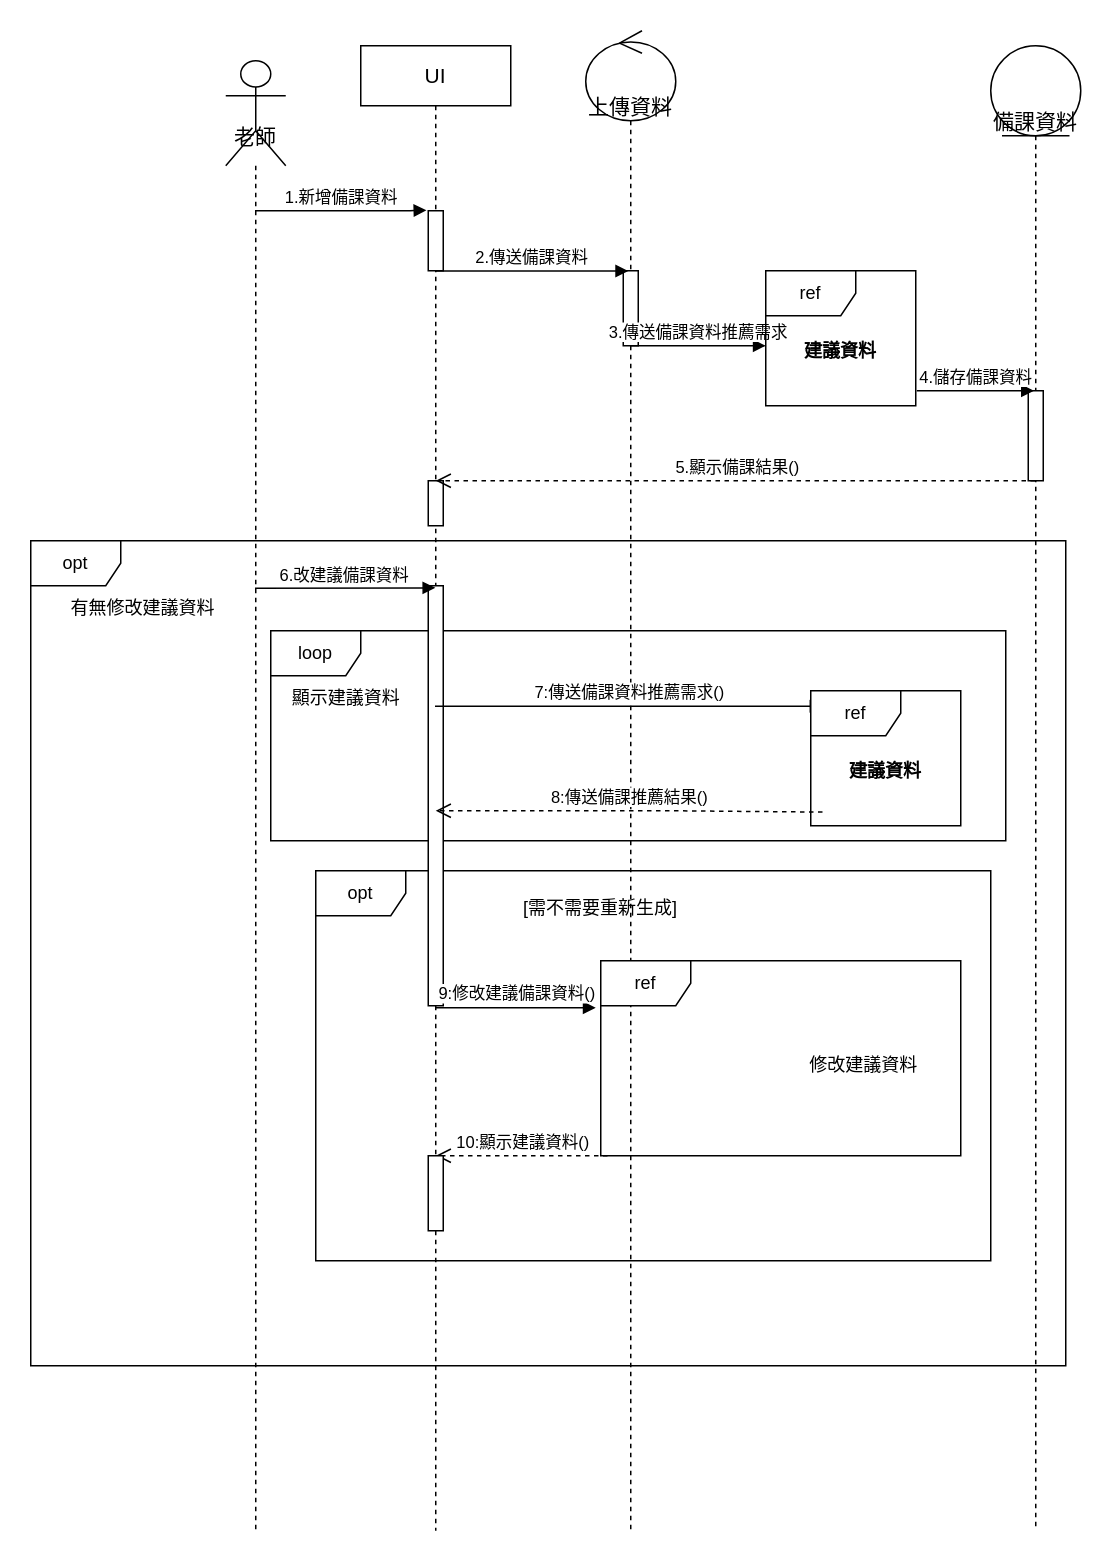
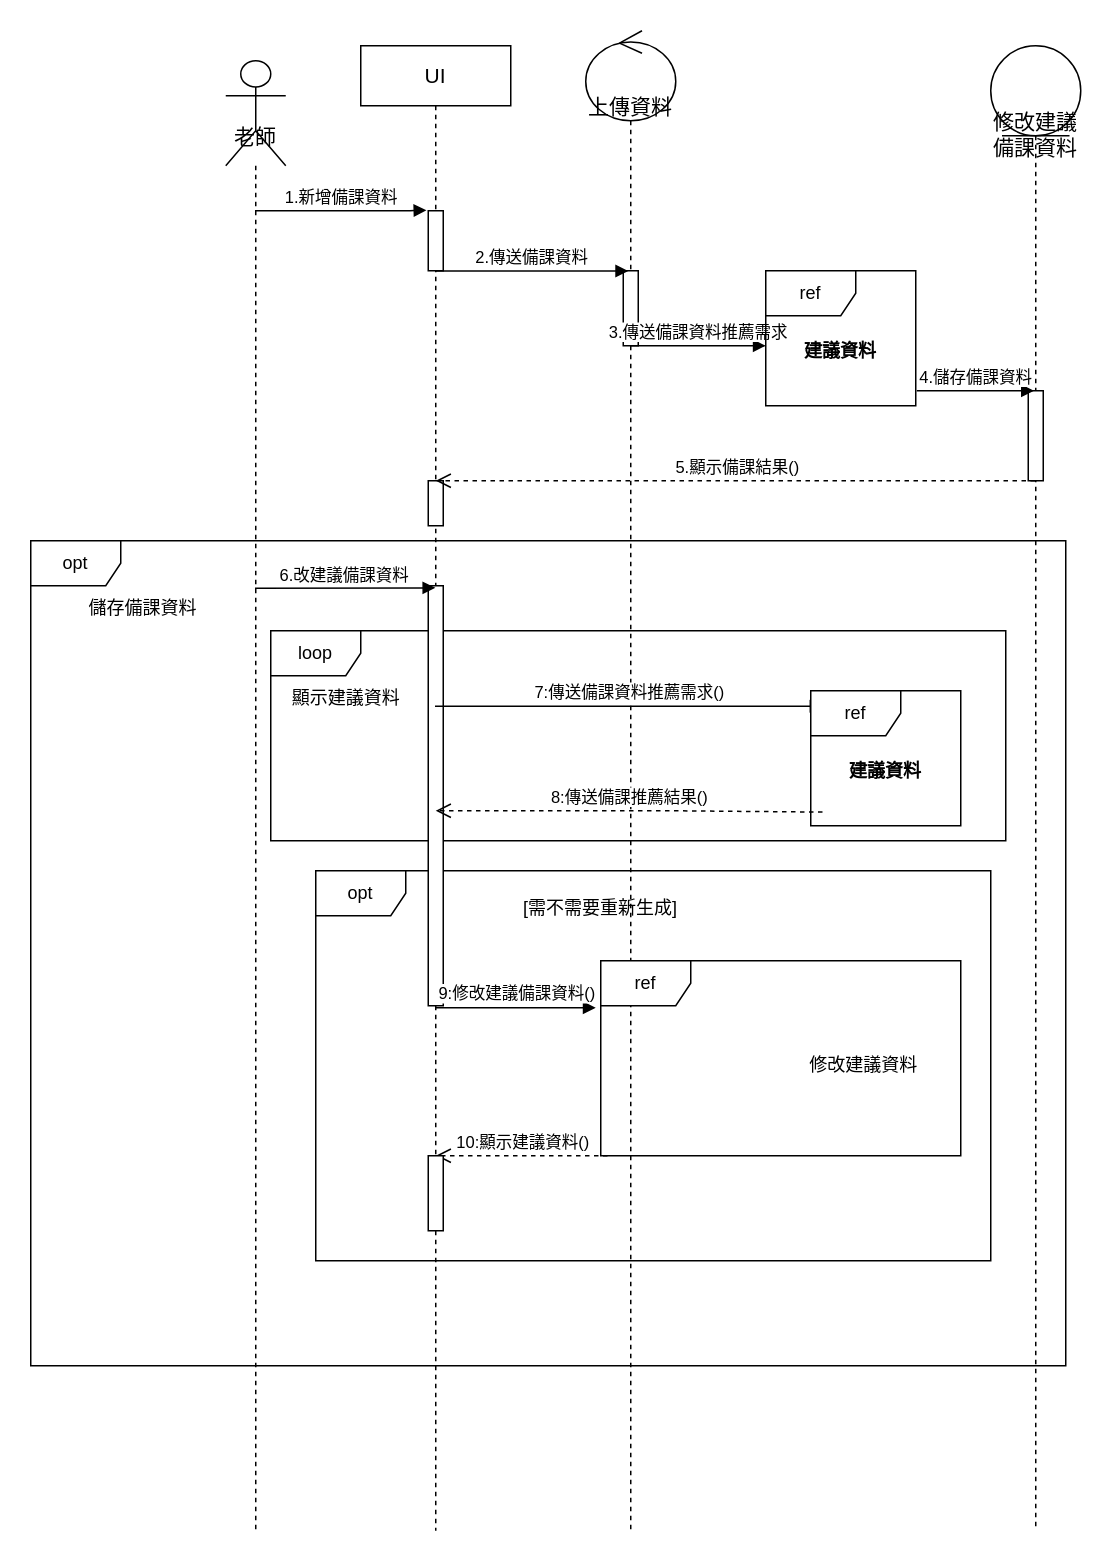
  <mxCell id="0" />
  <mxCell id="1" parent="0" />
  <mxCell id="2" value="opt" style="shape=umlFrame;whiteSpace=wrap;html=1;" parent="1" vertex="1"><mxGeometry y="360" width="690" height="550" as="geometry" x="20" /></mxCell>
  <mxCell id="3" value="opt" style="shape=umlFrame;whiteSpace=wrap;html=1;" parent="1" vertex="1"><mxGeometry x="210" y="580" width="450" height="260" as="geometry" /></mxCell>
  <mxCell id="4" value="loop" style="shape=umlFrame;whiteSpace=wrap;html=1;" parent="1" vertex="1"><mxGeometry x="180" y="420" width="490" height="140" as="geometry" /></mxCell>
  <mxCell id="5" value="&lt;font style=&quot;font-size: 14px;&quot;&gt;老師&lt;/font&gt;" style="shape=umlLifeline;participant=umlActor;perimeter=lifelinePerimeter;whiteSpace=wrap;html=1;container=1;collapsible=0;recursiveResize=0;verticalAlign=top;spacingTop=36;outlineConnect=0;size=70;" parent="1" vertex="1"><mxGeometry x="150" y="40" width="40" height="980" as="geometry" /></mxCell>
  <mxCell id="6" value="UI" style="shape=umlLifeline;perimeter=lifelinePerimeter;whiteSpace=wrap;html=1;container=1;collapsible=0;recursiveResize=0;outlineConnect=0;fontSize=14;" parent="1" vertex="1"><mxGeometry x="240" y="30" width="100" height="990" as="geometry" /></mxCell>
  <mxCell id="7" value="" style="html=1;points=[];perimeter=orthogonalPerimeter;" parent="6" vertex="1"><mxGeometry x="45" y="110" width="10" height="40" as="geometry" /></mxCell>
  <mxCell id="8" value="" style="html=1;points=[];perimeter=orthogonalPerimeter;" parent="6" vertex="1"><mxGeometry x="45" y="290" width="10" height="30" as="geometry" /></mxCell>
  <mxCell id="9" value="" style="html=1;points=[];perimeter=orthogonalPerimeter;" parent="6" vertex="1"><mxGeometry x="45" y="360" width="10" height="280" as="geometry" /></mxCell>
  <mxCell id="10" value="10:顯示建議資料()" style="html=1;verticalAlign=bottom;endArrow=open;dashed=1;endSize=8;" parent="6" edge="1"><mxGeometry relative="1" as="geometry"><mxPoint x="164.5" y="740" as="sourcePoint" /><mxPoint x="50" y="740" as="targetPoint" /><Array as="points"><mxPoint x="85" y="740" /></Array></mxGeometry></mxCell>
  <mxCell id="11" value="" style="html=1;points=[];perimeter=orthogonalPerimeter;" parent="6" vertex="1"><mxGeometry x="45" y="740" width="10" height="50" as="geometry" /></mxCell>
  <mxCell id="12" value="上傳資料" style="shape=umlLifeline;participant=umlControl;perimeter=lifelinePerimeter;whiteSpace=wrap;html=1;container=1;collapsible=0;recursiveResize=0;verticalAlign=top;spacingTop=36;outlineConnect=0;fontSize=14;size=60;align=center;" parent="1" vertex="1"><mxGeometry x="390" y="20" width="60" height="1000" as="geometry" /></mxCell>
  <mxCell id="13" value="" style="html=1;points=[];perimeter=orthogonalPerimeter;" parent="12" vertex="1"><mxGeometry x="25" y="160" width="10" height="50" as="geometry" /></mxCell>
  <mxCell id="14" value="5.顯示備課結果()" style="html=1;verticalAlign=bottom;endArrow=open;dashed=1;endSize=8;" parent="12" source="27" edge="1"><mxGeometry x="-0.002" relative="1" as="geometry"><mxPoint x="50.21" y="300.0" as="sourcePoint" /><mxPoint x="-100" y="300.0" as="targetPoint" /><mxPoint as="offset" /></mxGeometry></mxCell>
  <mxCell id="15" value="1.新增備課資料" style="html=1;verticalAlign=bottom;startArrow=none;startFill=0;endArrow=block;startSize=8;entryX=-0.122;entryY=-0.009;entryDx=0;entryDy=0;entryPerimeter=0;" parent="1" source="5" target="7" edge="1"><mxGeometry width="60" relative="1" as="geometry"><mxPoint x="220" y="140" as="sourcePoint" /><mxPoint x="280" y="140" as="targetPoint" /><Array as="points"><mxPoint x="270" y="140" /></Array></mxGeometry></mxCell>
  <mxCell id="16" value="2.傳送備課資料" style="html=1;verticalAlign=bottom;startArrow=none;startFill=0;endArrow=block;startSize=8;entryX=0.33;entryY=0.003;entryDx=0;entryDy=0;entryPerimeter=0;" parent="1" source="6" target="13" edge="1"><mxGeometry width="60" relative="1" as="geometry"><mxPoint x="320" y="200" as="sourcePoint" /><mxPoint x="380" y="200" as="targetPoint" /></mxGeometry></mxCell>
  <mxCell id="17" value="3.傳送備課資料推薦需求" style="html=1;verticalAlign=bottom;startArrow=none;startFill=0;endArrow=block;startSize=8;" parent="1" source="12" edge="1"><mxGeometry width="60" relative="1" as="geometry"><mxPoint x="460" y="249" as="sourcePoint" /><mxPoint x="510" y="230" as="targetPoint" /></mxGeometry></mxCell>
  <mxCell id="18" value="6.改建議備課資料" style="html=1;verticalAlign=bottom;startArrow=none;startFill=0;endArrow=block;startSize=8;entryX=0.473;entryY=0.005;entryDx=0;entryDy=0;entryPerimeter=0;" parent="1" target="9" edge="1"><mxGeometry width="60" relative="1" as="geometry"><mxPoint x="169.5" y="391.7" as="sourcePoint" /><mxPoint x="250" y="390" as="targetPoint" /></mxGeometry></mxCell>
  <mxCell id="19" value="&lt;span style=&quot;&quot;&gt;7:傳送備課資料推薦需求()&lt;/span&gt;" style="html=1;verticalAlign=bottom;startArrow=none;startFill=0;endArrow=block;startSize=8;entryX=0.283;entryY=0.005;entryDx=0;entryDy=0;entryPerimeter=0;" parent="1" edge="1"><mxGeometry x="0.0" width="60" relative="1" as="geometry"><mxPoint x="289.5" y="470.35" as="sourcePoint" /><mxPoint x="547.83" y="470.35" as="targetPoint" /><mxPoint as="offset" /></mxGeometry></mxCell>
  <mxCell id="20" value="顯示建議資料" style="text;html=1;align=center;verticalAlign=middle;resizable=0;points=[];autosize=1;strokeColor=none;fillColor=none;" parent="1" vertex="1"><mxGeometry x="170" y="450" width="120" height="30" as="geometry" /></mxCell>
  <mxCell id="21" value="8:傳送備課推薦結果()" style="html=1;verticalAlign=bottom;endArrow=open;dashed=1;endSize=8;exitX=0.283;exitY=1.013;exitDx=0;exitDy=0;exitPerimeter=0;" parent="1" edge="1"><mxGeometry relative="1" as="geometry"><mxPoint x="547.83" y="540.91" as="sourcePoint" /><mxPoint x="290" y="540" as="targetPoint" /><Array as="points"><mxPoint x="447.75" y="540" /></Array></mxGeometry></mxCell>
  <mxCell id="22" value="ref" style="shape=umlFrame;whiteSpace=wrap;html=1;" parent="1" vertex="1"><mxGeometry x="400" y="640" width="240" height="130" as="geometry" /></mxCell>
  <mxCell id="23" value="9:修改建議備課資料()" style="html=1;verticalAlign=bottom;startArrow=none;startFill=0;endArrow=block;startSize=8;entryX=-0.014;entryY=0.241;entryDx=0;entryDy=0;entryPerimeter=0;" parent="1" source="6" target="22" edge="1"><mxGeometry width="60" relative="1" as="geometry"><mxPoint x="320" y="599" as="sourcePoint" /><mxPoint x="250" y="600" as="targetPoint" /></mxGeometry></mxCell>
- <mxCell id="24" value="有無修改建議資料" style="text;html=1;align=center;verticalAlign=middle;whiteSpace=wrap;rounded=0;" parent="1" vertex="1"><mxGeometry x="30" y="390" width="130" height="30" as="geometry" /></mxCell>
+ <mxCell id="24" value="儲存備課資料" style="text;html=1;align=center;verticalAlign=middle;whiteSpace=wrap;rounded=0;" parent="1" vertex="1"><mxGeometry x="30" y="390" width="130" height="30" as="geometry" /></mxCell>
  <mxCell id="25" value="[需不需要重新生成]" style="text;html=1;align=center;verticalAlign=middle;whiteSpace=wrap;rounded=0;" parent="1" vertex="1"><mxGeometry x="320" y="590" width="160" height="30" as="geometry" /></mxCell>
  <mxCell id="26" value="修改建議資料" style="text;html=1;align=center;verticalAlign=middle;resizable=0;points=[];autosize=1;strokeColor=none;fillColor=none;" parent="1" vertex="1"><mxGeometry x="525" y="695" width="100" height="30" as="geometry" /></mxCell>
- <mxCell id="27" value="備課資料" style="shape=umlLifeline;participant=umlEntity;perimeter=lifelinePerimeter;whiteSpace=wrap;html=1;container=1;collapsible=0;recursiveResize=0;verticalAlign=top;spacingTop=36;outlineConnect=0;fontSize=14;size=60;" parent="1" vertex="1"><mxGeometry x="660" y="30" width="60" height="990" as="geometry" /></mxCell>
+ <mxCell id="27" value="修改建議備課資料" style="shape=umlLifeline;participant=umlEntity;perimeter=lifelinePerimeter;whiteSpace=wrap;html=1;container=1;collapsible=0;recursiveResize=0;verticalAlign=top;spacingTop=36;outlineConnect=0;fontSize=14;size=60;" parent="1" vertex="1"><mxGeometry x="660" y="30" width="60" height="990" as="geometry" /></mxCell>
  <mxCell id="28" value="" style="html=1;points=[];perimeter=orthogonalPerimeter;" parent="27" vertex="1"><mxGeometry x="25" y="230" width="10" height="60" as="geometry" /></mxCell>
  <mxCell id="29" value="4.儲存備課資料" style="html=1;verticalAlign=bottom;startArrow=none;startFill=0;endArrow=block;startSize=8;entryX=0.33;entryY=0.003;entryDx=0;entryDy=0;entryPerimeter=0;exitX=1.007;exitY=0.889;exitDx=0;exitDy=0;exitPerimeter=0;" parent="1" source="31" edge="1"><mxGeometry width="60" relative="1" as="geometry"><mxPoint x="551.64" y="259.46" as="sourcePoint" /><mxPoint x="688.8" y="260" as="targetPoint" /></mxGeometry></mxCell>
  <mxCell id="30" value="ref" style="shape=umlFrame;whiteSpace=wrap;html=1;" parent="1" vertex="1"><mxGeometry x="540" y="460" width="100" height="90" as="geometry" /></mxCell>
  <mxCell id="31" value="ref" style="shape=umlFrame;whiteSpace=wrap;html=1;" parent="1" vertex="1"><mxGeometry x="510" y="180" width="100" height="90" as="geometry" /></mxCell>
  <mxCell id="32" value="建議資料" style="text;align=center;fontStyle=1;verticalAlign=middle;spacingLeft=3;spacingRight=3;strokeColor=none;rotatable=0;points=[[0,0.5],[1,0.5]];portConstraint=eastwest;" parent="1" vertex="1"><mxGeometry x="520" y="220" width="80" height="26" as="geometry" /></mxCell>
  <mxCell id="33" value="建議資料" style="text;align=center;fontStyle=1;verticalAlign=middle;spacingLeft=3;spacingRight=3;strokeColor=none;rotatable=0;points=[[0,0.5],[1,0.5]];portConstraint=eastwest;" parent="1" vertex="1"><mxGeometry x="550" y="500" width="80" height="26" as="geometry" /></mxCell>
